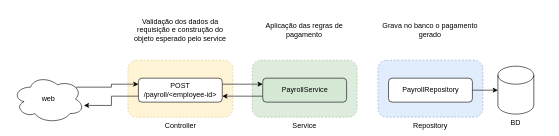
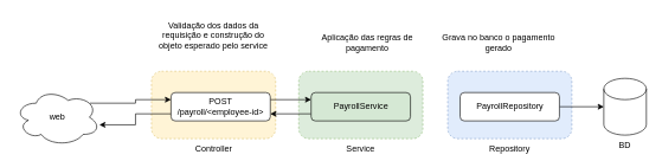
  <mxCell id="0" />
  <mxCell id="1" parent="0" />
  <mxCell id="2" value="Service" style="rounded=1;whiteSpace=wrap;html=1;align=center;labelPosition=center;verticalLabelPosition=bottom;verticalAlign=top;fillColor=#d5e8d4;strokeColor=#82b366;opacity=80;dashed=1;labelBackgroundColor=#ffffff;" parent="1" vertex="1"><mxGeometry x="420" y="100" width="175" height="95" as="geometry" /></mxCell>
  <mxCell id="3" value="Controller" style="rounded=1;whiteSpace=wrap;html=1;align=center;labelPosition=center;verticalLabelPosition=bottom;verticalAlign=top;fillColor=#fff2cc;strokeColor=#d6b656;opacity=80;dashed=1;labelBackgroundColor=#ffffff;" parent="1" vertex="1"><mxGeometry x="212.5" y="100" width="175" height="95" as="geometry" /></mxCell>
  <mxCell id="4" style="edgeStyle=orthogonalEdgeStyle;rounded=0;orthogonalLoop=1;jettySize=auto;html=1;exitX=1;exitY=0.25;exitDx=0;exitDy=0;entryX=0;entryY=0.25;entryDx=0;entryDy=0;" edge="1" parent="1" source="6" target="9"><mxGeometry relative="1" as="geometry" /></mxCell>
  <mxCell id="5" style="edgeStyle=orthogonalEdgeStyle;rounded=0;orthogonalLoop=1;jettySize=auto;html=1;exitX=0;exitY=0.75;exitDx=0;exitDy=0;entryX=0.992;entryY=0.631;entryDx=0;entryDy=0;entryPerimeter=0;" edge="1" parent="1" source="6" target="14"><mxGeometry relative="1" as="geometry" /></mxCell>
- <mxCell id="6" value="POST /payroll/&amp;lt;employee-id&amp;gt;" style="rounded=1;whiteSpace=wrap;html=1;" parent="1" vertex="1"><mxGeometry x="230" y="130" width="140" height="40" as="geometry" /></mxCell>
+ <mxCell id="6" value="POST /payroll/&amp;lt;employee-id&amp;gt;" style="rounded=1;whiteSpace=wrap;html=1;" parent="1" vertex="1"><mxGeometry x="240" y="130" width="140" height="40" as="geometry" /></mxCell>
  <mxCell id="7" value="Repository" style="rounded=1;whiteSpace=wrap;html=1;align=center;labelPosition=center;verticalLabelPosition=bottom;verticalAlign=top;labelBorderColor=none;fillColor=#dae8fc;strokeColor=#6c8ebf;dashed=1;opacity=80;labelBackgroundColor=#ffffff;" parent="1" vertex="1"><mxGeometry x="630" y="100" width="175" height="95" as="geometry" /></mxCell>
  <mxCell id="8" style="edgeStyle=orthogonalEdgeStyle;rounded=0;orthogonalLoop=1;jettySize=auto;html=1;exitX=0;exitY=0.75;exitDx=0;exitDy=0;entryX=1;entryY=0.75;entryDx=0;entryDy=0;" edge="1" parent="1" source="9" target="6"><mxGeometry relative="1" as="geometry" /></mxCell>
  <mxCell id="9" value="PayrollService" style="rounded=1;whiteSpace=wrap;html=1;align=center;fillColor=#d5e8d4;" parent="1" vertex="1"><mxGeometry x="437.5" y="130" width="140" height="40" as="geometry" /></mxCell>
  <mxCell id="10" style="edgeStyle=orthogonalEdgeStyle;rounded=0;orthogonalLoop=1;jettySize=auto;html=1;exitX=1;exitY=0.5;exitDx=0;exitDy=0;entryX=0;entryY=0.5;entryDx=0;entryDy=0;entryPerimeter=0;" parent="1" source="11" target="12" edge="1"><mxGeometry relative="1" as="geometry" /></mxCell>
  <mxCell id="11" value="PayrollRepository" style="rounded=1;whiteSpace=wrap;html=1;align=center;" parent="1" vertex="1"><mxGeometry x="647.5" y="130" width="140" height="40" as="geometry" /></mxCell>
- <mxCell id="12" value="BD" style="shape=cylinder3;whiteSpace=wrap;html=1;boundedLbl=1;backgroundOutline=1;size=15;align=center;labelPosition=center;verticalLabelPosition=bottom;verticalAlign=top;" parent="1" vertex="1"><mxGeometry x="830" y="110" width="60" height="80" as="geometry" /></mxCell>
+ <mxCell id="12" value="BD" style="shape=cylinder3;whiteSpace=wrap;html=1;boundedLbl=1;backgroundOutline=1;size=15;align=center;labelPosition=center;verticalLabelPosition=bottom;verticalAlign=top;" parent="1" vertex="1"><mxGeometry x="850" y="110" width="60" height="80" as="geometry" /></mxCell>
  <mxCell id="13" style="edgeStyle=orthogonalEdgeStyle;rounded=0;orthogonalLoop=1;jettySize=auto;html=1;exitX=0.88;exitY=0.25;exitDx=0;exitDy=0;exitPerimeter=0;entryX=0;entryY=0.25;entryDx=0;entryDy=0;" edge="1" parent="1" source="14" target="6"><mxGeometry relative="1" as="geometry" /></mxCell>
  <mxCell id="14" value="web" style="ellipse;shape=cloud;whiteSpace=wrap;html=1;" vertex="1" parent="1"><mxGeometry x="20" y="125" width="120" height="80" as="geometry" /></mxCell>
  <mxCell id="15" value="Validação dos dados da requisição e construção do objeto esperado pelo service" style="text;html=1;strokeColor=none;fillColor=none;align=center;verticalAlign=middle;whiteSpace=wrap;rounded=0;labelBackgroundColor=#ffffff;" vertex="1" parent="1"><mxGeometry x="211.25" y="20" width="177.5" height="60" as="geometry" /></mxCell>
- <mxCell id="16" value="Aplicação das regras de pagamento" style="text;html=1;strokeColor=none;fillColor=none;align=center;verticalAlign=middle;whiteSpace=wrap;rounded=0;labelBackgroundColor=#ffffff;" vertex="1" parent="1"><mxGeometry x="417.5" y="20" width="177.5" height="60" as="geometry" /></mxCell>
- <mxCell id="17" value="Grava no banco o pagamento gerado" style="text;html=1;strokeColor=none;fillColor=none;align=center;verticalAlign=middle;whiteSpace=wrap;rounded=0;labelBackgroundColor=#ffffff;" vertex="1" parent="1"><mxGeometry x="627.5" y="20" width="177.5" height="60" as="geometry" /></mxCell>
+ <mxCell id="16" value="Aplicação das regras de pagamento" style="text;html=1;strokeColor=none;fillColor=none;align=center;verticalAlign=middle;whiteSpace=wrap;rounded=0;labelBackgroundColor=#ffffff;" vertex="1" parent="1"><mxGeometry x="427.5" y="30" width="177.5" height="60" as="geometry" /></mxCell>
+ <mxCell id="17" value="Grava no banco o pagamento gerado" style="text;html=1;strokeColor=none;fillColor=none;align=center;verticalAlign=middle;whiteSpace=wrap;rounded=0;labelBackgroundColor=#ffffff;" vertex="1" parent="1"><mxGeometry x="612.5" y="30" width="177.5" height="60" as="geometry" /></mxCell>
